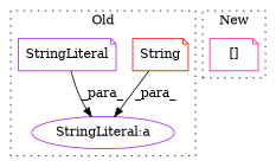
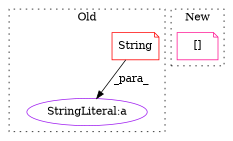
  digraph {
    node [color=purple shape=note]
    n1 [a=32 color=red l="7,1" label=String s="3507,3525"]
    n2 [a=27 l=8 label="StringLiteral:a" s=3461 shape=ellipse]
-   n3 [a=45 l=20 label=StringLiteral s=3441]
    n4 [a=2 color=deeppink l="12,1" label="[]" s="3592,3638"]
    subgraph cluster_1 {
      label=Old
      style=dotted
      n1
      n2
-     n3
    }
    subgraph cluster_2 {
      label=New
      style=dotted
      n4
    }
    n1 -> n2 [label=_para_]
-   n3 -> n2 [label=_para_]
  }
